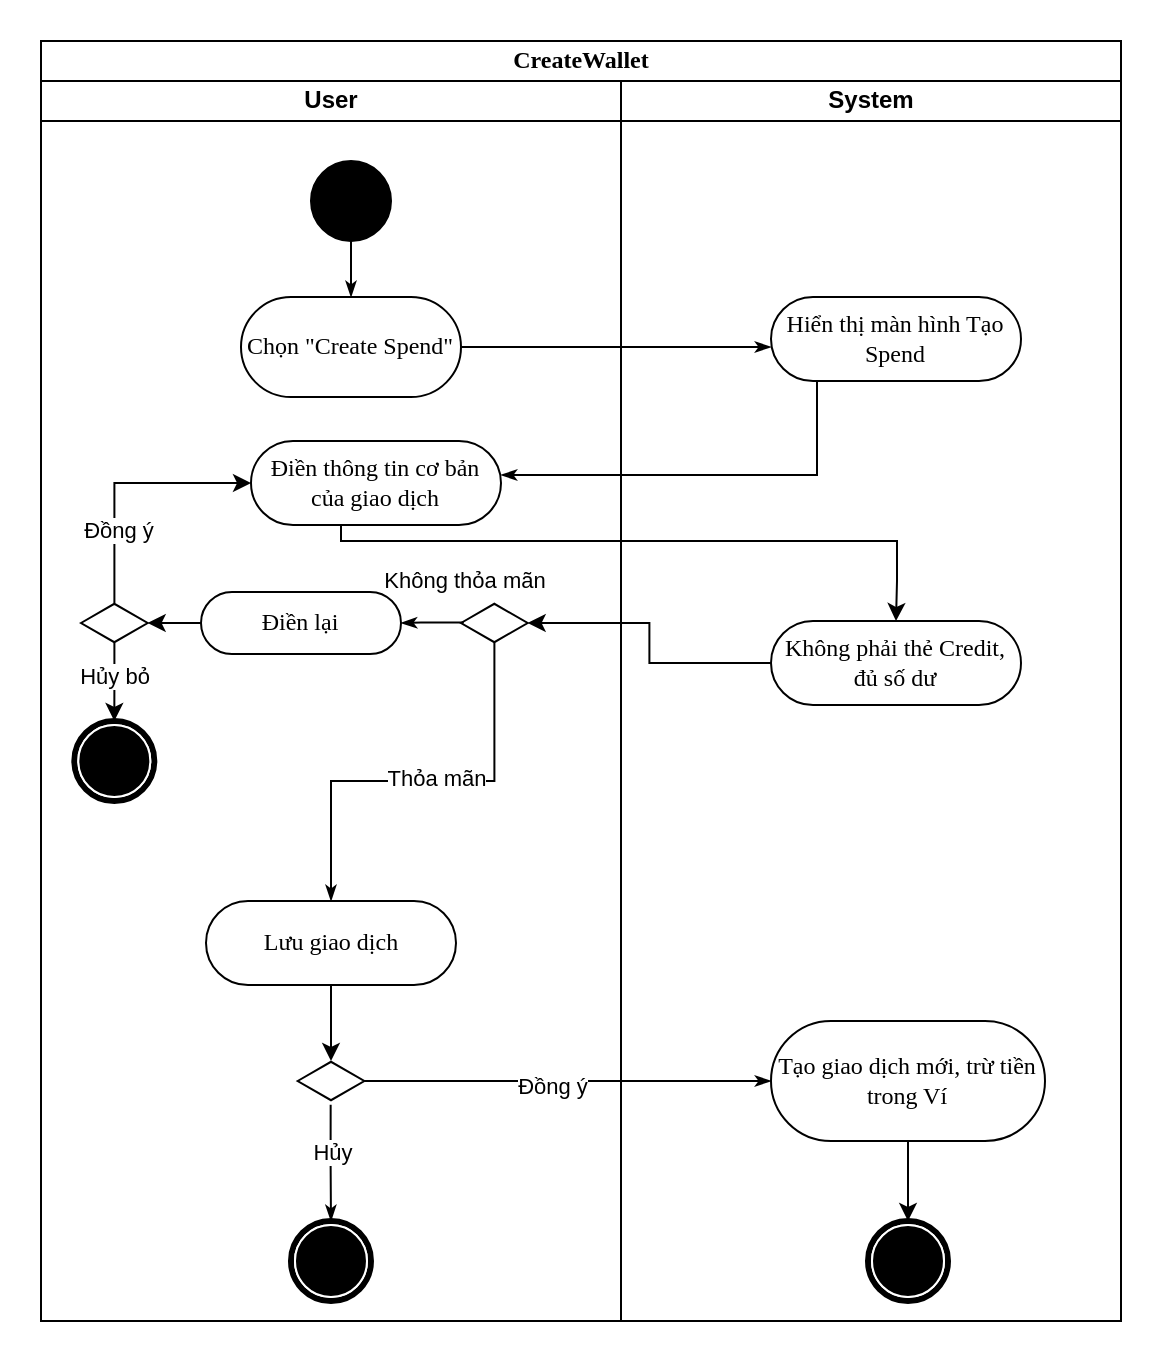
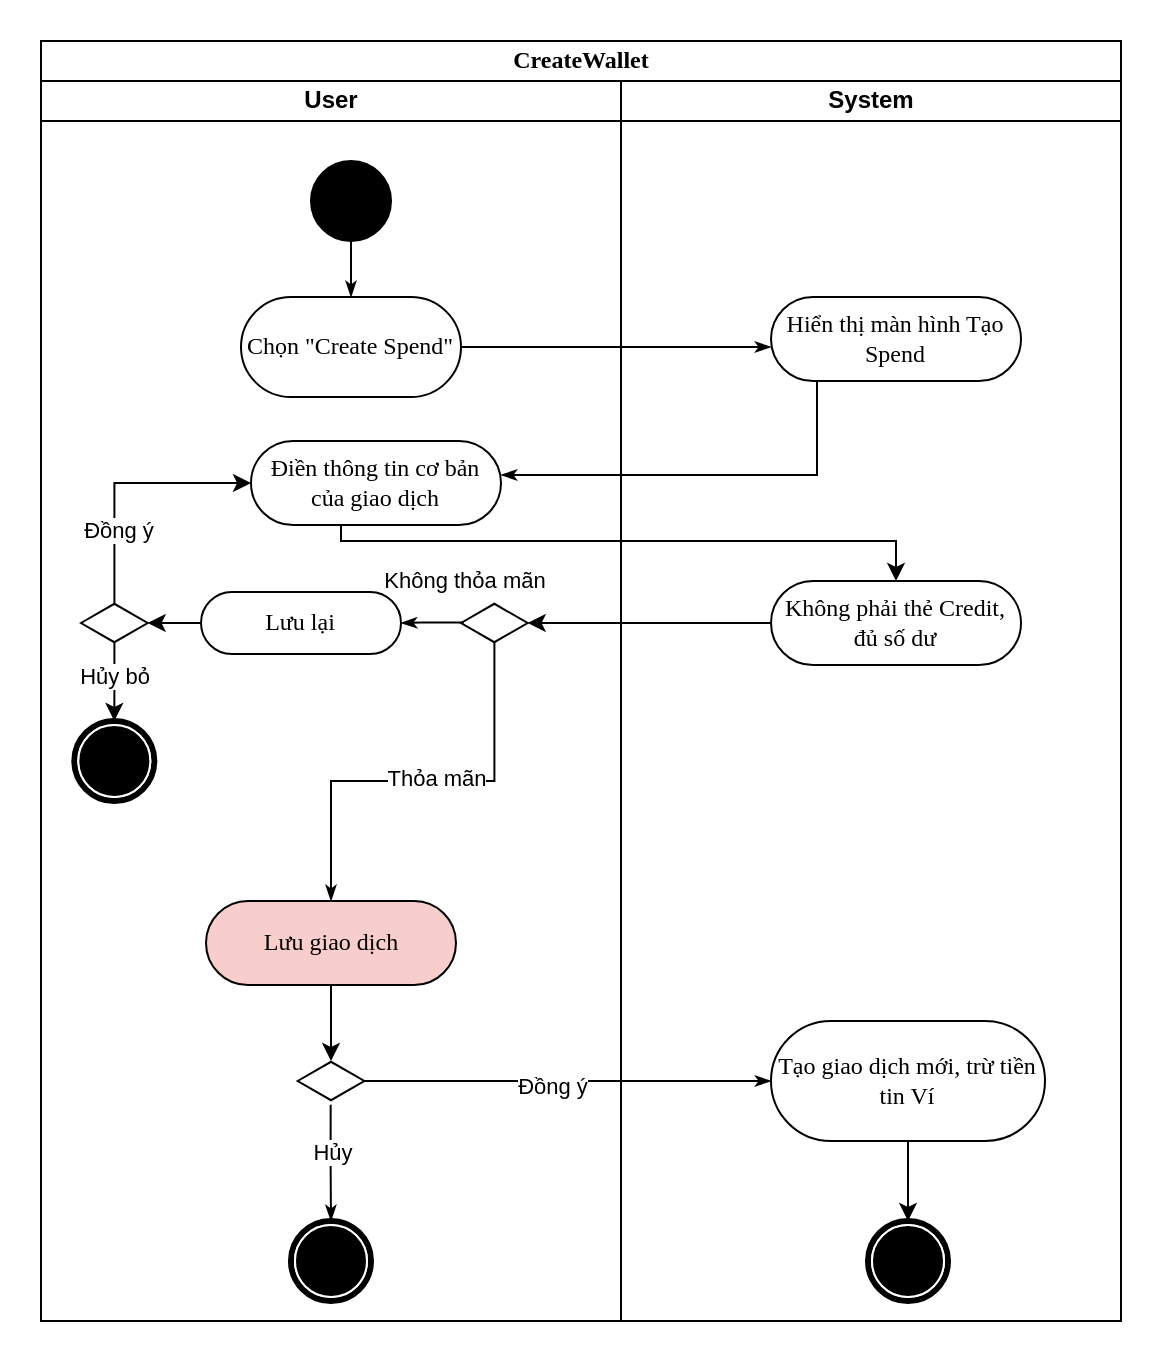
  <mxCell id="0" />
  <mxCell id="1" parent="0" />
  <mxCell id="2" value="CreateWallet" style="swimlane;html=1;childLayout=stackLayout;startSize=20;rounded=0;shadow=0;comic=0;labelBackgroundColor=none;strokeWidth=1;fontFamily=Verdana;fontSize=12;align=center;" vertex="1" parent="1"><mxGeometry x="20" y="20" width="540" height="640" as="geometry" /></mxCell>
  <mxCell id="3" style="edgeStyle=orthogonalEdgeStyle;rounded=0;html=1;labelBackgroundColor=none;startArrow=none;startFill=0;startSize=5;endArrow=classicThin;endFill=1;endSize=5;jettySize=auto;orthogonalLoop=1;strokeWidth=1;fontFamily=Verdana;fontSize=12" edge="1" parent="2" source="8" target="23"><mxGeometry relative="1" as="geometry"><Array as="points"><mxPoint x="370" y="145" /><mxPoint x="370" y="145" /></Array><mxPoint x="170" y="90" as="sourcePoint" /></mxGeometry></mxCell>
  <mxCell id="4" style="edgeStyle=orthogonalEdgeStyle;rounded=0;html=1;labelBackgroundColor=none;startArrow=none;startFill=0;startSize=5;endArrow=classicThin;endFill=1;endSize=5;jettySize=auto;orthogonalLoop=1;strokeWidth=1;fontFamily=Verdana;fontSize=12" edge="1" parent="2" source="23" target="10"><mxGeometry relative="1" as="geometry"><Array as="points"><mxPoint x="388" y="217" /></Array><mxPoint x="-100" y="217" as="sourcePoint" /></mxGeometry></mxCell>
  <mxCell id="5" style="edgeStyle=orthogonalEdgeStyle;rounded=0;orthogonalLoop=1;jettySize=auto;html=1;entryX=0.5;entryY=0;entryDx=0;entryDy=0;" edge="1" parent="2" source="10" target="24"><mxGeometry relative="1" as="geometry"><mxPoint x="117.5" y="280" as="targetPoint" /><Array as="points"><mxPoint x="150" y="250" /><mxPoint x="428" y="250" /><mxPoint x="428" y="270" /></Array></mxGeometry></mxCell>
  <mxCell id="6" value="User" style="swimlane;html=1;startSize=20;" vertex="1" parent="2"><mxGeometry y="20" width="290" height="620" as="geometry" /></mxCell>
  <mxCell id="7" value="" style="ellipse;whiteSpace=wrap;html=1;rounded=0;shadow=0;comic=0;labelBackgroundColor=none;strokeWidth=1;fillColor=#000000;fontFamily=Verdana;fontSize=12;align=center;" vertex="1" parent="6"><mxGeometry x="135" y="40" width="40" height="40" as="geometry" /></mxCell>
  <mxCell id="8" value="Chọn &quot;Create Spend&quot;" style="rounded=1;whiteSpace=wrap;html=1;shadow=0;comic=0;labelBackgroundColor=none;strokeWidth=1;fontFamily=Verdana;fontSize=12;align=center;arcSize=50;" vertex="1" parent="6"><mxGeometry x="100" y="108" width="110" height="50" as="geometry" /></mxCell>
  <mxCell id="9" style="edgeStyle=orthogonalEdgeStyle;rounded=0;html=1;labelBackgroundColor=none;startArrow=none;startFill=0;startSize=5;endArrow=classicThin;endFill=1;endSize=5;jettySize=auto;orthogonalLoop=1;strokeWidth=1;fontFamily=Verdana;fontSize=12" edge="1" parent="6" source="7" target="8"><mxGeometry relative="1" as="geometry" /></mxCell>
  <mxCell id="10" value="Điền thông tin cơ bản của giao dịch" style="rounded=1;whiteSpace=wrap;html=1;shadow=0;comic=0;labelBackgroundColor=none;strokeWidth=1;fontFamily=Verdana;fontSize=12;align=center;arcSize=50;" vertex="1" parent="6"><mxGeometry x="105" y="180" width="125" height="42" as="geometry" /></mxCell>
  <mxCell id="11" value="" style="html=1;whiteSpace=wrap;aspect=fixed;shape=isoRectangle;" vertex="1" parent="6"><mxGeometry x="210" y="261" width="33.33" height="20" as="geometry" /></mxCell>
  <mxCell id="12" style="edgeStyle=orthogonalEdgeStyle;rounded=0;html=1;labelBackgroundColor=none;startArrow=none;startFill=0;startSize=5;endArrow=classicThin;endFill=1;endSize=5;jettySize=auto;orthogonalLoop=1;strokeWidth=1;fontFamily=Verdana;fontSize=12;exitX=0.042;exitY=0.489;exitDx=0;exitDy=0;exitPerimeter=0;" edge="1" parent="6" source="11" target="15"><mxGeometry relative="1" as="geometry"><Array as="points" /><mxPoint x="55" y="281" as="sourcePoint" /><mxPoint x="150" y="270" as="targetPoint" /></mxGeometry></mxCell>
  <mxCell id="13" value="Không thỏa mãn" style="edgeLabel;html=1;align=center;verticalAlign=middle;resizable=0;points=[];" vertex="1" connectable="0" parent="12"><mxGeometry x="-0.18" y="1" relative="1" as="geometry"><mxPoint x="13" y="-22" as="offset" /></mxGeometry></mxCell>
  <mxCell id="14" style="edgeStyle=orthogonalEdgeStyle;rounded=0;orthogonalLoop=1;jettySize=auto;html=1;" edge="1" parent="6" source="15" target="20"><mxGeometry relative="1" as="geometry" /></mxCell>
- <mxCell id="15" value="Điền lại" style="rounded=1;whiteSpace=wrap;html=1;shadow=0;comic=0;labelBackgroundColor=none;strokeWidth=1;fontFamily=Verdana;fontSize=12;align=center;arcSize=50;" vertex="1" parent="6"><mxGeometry x="80" y="255.5" width="100" height="31" as="geometry" /></mxCell>
+ <mxCell id="15" value="Lưu lại" style="rounded=1;whiteSpace=wrap;html=1;shadow=0;comic=0;labelBackgroundColor=none;strokeWidth=1;fontFamily=Verdana;fontSize=12;align=center;arcSize=50;" vertex="1" parent="6"><mxGeometry x="80" y="255.5" width="100" height="31" as="geometry" /></mxCell>
  <mxCell id="16" style="edgeStyle=orthogonalEdgeStyle;rounded=0;orthogonalLoop=1;jettySize=auto;html=1;" edge="1" parent="6" source="20" target="10"><mxGeometry relative="1" as="geometry"><Array as="points"><mxPoint x="37" y="201" /></Array></mxGeometry></mxCell>
  <mxCell id="17" value="Đồng ý" style="edgeLabel;html=1;align=center;verticalAlign=middle;resizable=0;points=[];" vertex="1" connectable="0" parent="16"><mxGeometry x="-0.427" y="-2" relative="1" as="geometry"><mxPoint as="offset" /></mxGeometry></mxCell>
  <mxCell id="18" style="edgeStyle=orthogonalEdgeStyle;rounded=0;orthogonalLoop=1;jettySize=auto;html=1;" edge="1" parent="6" source="20" target="21"><mxGeometry relative="1" as="geometry" /></mxCell>
  <mxCell id="19" value="Hủy bỏ" style="edgeLabel;html=1;align=center;verticalAlign=middle;resizable=0;points=[];" vertex="1" connectable="0" parent="18"><mxGeometry x="-0.168" relative="1" as="geometry"><mxPoint as="offset" /></mxGeometry></mxCell>
  <mxCell id="20" value="" style="html=1;whiteSpace=wrap;aspect=fixed;shape=isoRectangle;" vertex="1" parent="6"><mxGeometry x="20" y="261" width="33.33" height="20" as="geometry" /></mxCell>
  <mxCell id="21" value="" style="shape=mxgraph.bpmn.shape;html=1;verticalLabelPosition=bottom;labelBackgroundColor=#ffffff;verticalAlign=top;perimeter=ellipsePerimeter;outline=end;symbol=terminate;rounded=0;shadow=0;comic=0;strokeWidth=1;fontFamily=Verdana;fontSize=12;align=center;" vertex="1" parent="6"><mxGeometry x="16.66" y="320" width="40" height="40" as="geometry" /></mxCell>
  <mxCell id="22" value="System" style="swimlane;html=1;startSize=20;" vertex="1" parent="2"><mxGeometry x="290" y="20" width="250" height="620" as="geometry" /></mxCell>
  <mxCell id="23" value="Hiển thị màn hình Tạo Spend" style="rounded=1;whiteSpace=wrap;html=1;shadow=0;comic=0;labelBackgroundColor=none;strokeWidth=1;fontFamily=Verdana;fontSize=12;align=center;arcSize=50;" vertex="1" parent="22"><mxGeometry x="75" y="108" width="125" height="42" as="geometry" /></mxCell>
- <mxCell id="24" value="Không phải thẻ Credit, đủ số dư" style="rounded=1;whiteSpace=wrap;html=1;shadow=0;comic=0;labelBackgroundColor=none;strokeWidth=1;fontFamily=Verdana;fontSize=12;align=center;arcSize=50;" vertex="1" parent="22"><mxGeometry x="75" y="270" width="125" height="42" as="geometry" /></mxCell>
+ <mxCell id="24" value="Không phải thẻ Credit, đủ số dư" style="rounded=1;whiteSpace=wrap;html=1;shadow=0;comic=0;labelBackgroundColor=none;strokeWidth=1;fontFamily=Verdana;fontSize=12;align=center;arcSize=50;" vertex="1" parent="22"><mxGeometry x="75" y="250" width="125" height="42" as="geometry" /></mxCell>
  <mxCell id="25" style="edgeStyle=orthogonalEdgeStyle;rounded=0;html=1;labelBackgroundColor=none;startArrow=none;startFill=0;startSize=5;endArrow=classicThin;endFill=1;endSize=5;jettySize=auto;orthogonalLoop=1;strokeWidth=1;fontFamily=Verdana;fontSize=12" edge="1" parent="22" source="31" target="35"><mxGeometry relative="1" as="geometry"><Array as="points" /><mxPoint x="-110" y="499.41" as="sourcePoint" /><mxPoint x="45" y="499.41" as="targetPoint" /></mxGeometry></mxCell>
  <mxCell id="26" value="Đồng ý" style="edgeLabel;html=1;align=center;verticalAlign=middle;resizable=0;points=[];" vertex="1" connectable="0" parent="25"><mxGeometry x="-0.074" y="-2" relative="1" as="geometry"><mxPoint as="offset" /></mxGeometry></mxCell>
  <mxCell id="27" style="edgeStyle=orthogonalEdgeStyle;rounded=0;html=1;labelBackgroundColor=none;startArrow=none;startFill=0;startSize=5;endArrow=classicThin;endFill=1;endSize=5;jettySize=auto;orthogonalLoop=1;strokeWidth=1;fontFamily=Verdana;fontSize=12;exitX=0.495;exitY=1.093;exitDx=0;exitDy=0;exitPerimeter=0;" edge="1" parent="22" source="31" target="32"><mxGeometry relative="1" as="geometry"><Array as="points" /><mxPoint x="-123" y="472" as="sourcePoint" /><mxPoint x="-123" y="500" as="targetPoint" /></mxGeometry></mxCell>
  <mxCell id="28" value="Hủy" style="edgeLabel;html=1;align=center;verticalAlign=middle;resizable=0;points=[];" vertex="1" connectable="0" parent="27"><mxGeometry x="-0.18" y="1" relative="1" as="geometry"><mxPoint as="offset" /></mxGeometry></mxCell>
- <mxCell id="29" value="Lưu giao dịch" style="rounded=1;whiteSpace=wrap;html=1;shadow=0;comic=0;labelBackgroundColor=none;strokeWidth=1;fontFamily=Verdana;fontSize=12;align=center;arcSize=50;" vertex="1" parent="22"><mxGeometry x="-207.5" y="410" width="125" height="42" as="geometry" /></mxCell>
+ <mxCell id="29" value="Lưu giao dịch" style="rounded=1;whiteSpace=wrap;html=1;shadow=0;comic=0;labelBackgroundColor=none;strokeWidth=1;fontFamily=Verdana;fontSize=12;align=center;arcSize=50;fillColor=#f8cecc;" vertex="1" parent="22"><mxGeometry x="-207.5" y="410" width="125" height="42" as="geometry" /></mxCell>
  <mxCell id="30" style="edgeStyle=orthogonalEdgeStyle;rounded=0;orthogonalLoop=1;jettySize=auto;html=1;" edge="1" parent="22" source="29" target="31"><mxGeometry relative="1" as="geometry" /></mxCell>
  <mxCell id="31" value="" style="html=1;whiteSpace=wrap;aspect=fixed;shape=isoRectangle;" vertex="1" parent="22"><mxGeometry x="-161.67" y="490" width="33.33" height="20" as="geometry" /></mxCell>
  <mxCell id="32" value="" style="shape=mxgraph.bpmn.shape;html=1;verticalLabelPosition=bottom;labelBackgroundColor=#ffffff;verticalAlign=top;perimeter=ellipsePerimeter;outline=end;symbol=terminate;rounded=0;shadow=0;comic=0;strokeWidth=1;fontFamily=Verdana;fontSize=12;align=center;" vertex="1" parent="22"><mxGeometry x="-165.01" y="570" width="40" height="40" as="geometry" /></mxCell>
  <mxCell id="33" value="" style="shape=mxgraph.bpmn.shape;html=1;verticalLabelPosition=bottom;labelBackgroundColor=#ffffff;verticalAlign=top;perimeter=ellipsePerimeter;outline=end;symbol=terminate;rounded=0;shadow=0;comic=0;strokeWidth=1;fontFamily=Verdana;fontSize=12;align=center;" vertex="1" parent="22"><mxGeometry x="123.5" y="570" width="40" height="40" as="geometry" /></mxCell>
  <mxCell id="34" style="edgeStyle=orthogonalEdgeStyle;rounded=0;orthogonalLoop=1;jettySize=auto;html=1;" edge="1" parent="22" source="35" target="33"><mxGeometry relative="1" as="geometry" /></mxCell>
- <mxCell id="35" value="Tạo giao dịch mới, trừ tiền trong Ví" style="rounded=1;whiteSpace=wrap;html=1;shadow=0;comic=0;labelBackgroundColor=none;strokeWidth=1;fontFamily=Verdana;fontSize=12;align=center;arcSize=50;" vertex="1" parent="22"><mxGeometry x="75" y="470" width="137" height="60" as="geometry" /></mxCell>
+ <mxCell id="35" value="Tạo giao dịch mới, trừ tiền tin Ví" style="rounded=1;whiteSpace=wrap;html=1;shadow=0;comic=0;labelBackgroundColor=none;strokeWidth=1;fontFamily=Verdana;fontSize=12;align=center;arcSize=50;" vertex="1" parent="22"><mxGeometry x="75" y="470" width="137" height="60" as="geometry" /></mxCell>
  <mxCell id="36" style="edgeStyle=orthogonalEdgeStyle;rounded=0;orthogonalLoop=1;jettySize=auto;html=1;" edge="1" parent="2" source="24" target="11"><mxGeometry relative="1" as="geometry" /></mxCell>
  <mxCell id="37" style="edgeStyle=orthogonalEdgeStyle;rounded=0;html=1;labelBackgroundColor=none;startArrow=none;startFill=0;startSize=5;endArrow=classicThin;endFill=1;endSize=5;jettySize=auto;orthogonalLoop=1;strokeWidth=1;fontFamily=Verdana;fontSize=12;" edge="1" parent="2" source="11" target="29"><mxGeometry relative="1" as="geometry"><Array as="points"><mxPoint x="227" y="370" /><mxPoint x="145" y="370" /></Array><mxPoint x="120.645" y="311.02" as="sourcePoint" /><mxPoint x="150.0" y="458" as="targetPoint" /></mxGeometry></mxCell>
  <mxCell id="38" value="Thỏa mãn" style="edgeLabel;html=1;align=center;verticalAlign=middle;resizable=0;points=[];" vertex="1" connectable="0" parent="37"><mxGeometry x="-0.074" y="-2" relative="1" as="geometry"><mxPoint as="offset" /></mxGeometry></mxCell>
